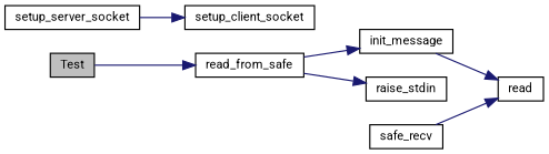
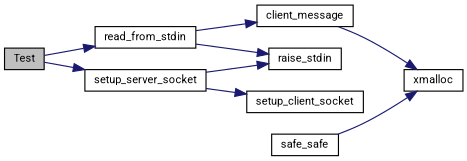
  digraph {
    fontname=Roboto
    rankdir=LR
    node [color=black fillcolor=white fontname=Roboto fontsize=10 shape=record style=filled]
    edge [color=midnightblue fontname=Roboto fontsize=10 labelfontname=Helvetica labelfontsize=10 style=solid]
    n1 [fillcolor=grey75 fontcolor=black height=0.2 label=Test width=0.4]
-   n2 [height=0.2 label=read_from_safe width=0.4]
+   n2 [height=0.2 label=read_from_stdin width=0.4]
    n3 [height=0.2 label=setup_server_socket width=0.4]
-   n4 [height=0.2 label=init_message width=0.4]
+   n4 [height=0.2 label=client_message width=0.4]
    n5 [height=0.2 label=raise_stdin width=0.4]
-   n6 [height=0.2 label=safe_recv width=0.4]
-   n7 [height=0.2 label=read width=0.4]
+   n6 [height=0.2 label=safe_safe width=0.4]
+   n7 [height=0.2 label=xmalloc width=0.4]
    n8 [height=0.2 label=setup_client_socket width=0.4]
    n1 -> n2
+   n1 -> n3
    n2 -> n4
    n2 -> n5
+   n3 -> n5
    n3 -> n8
    n4 -> n7
    n6 -> n7
  }
